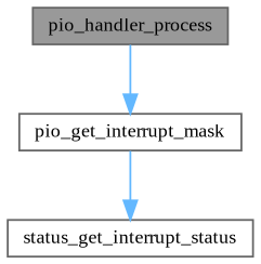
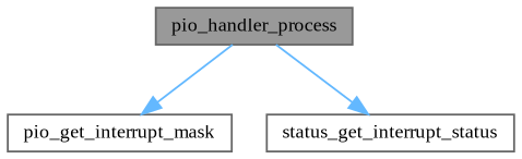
  digraph {
    fontname="Liberation Serif"
    rankdir=TB
    node [color=grey40 fillcolor=white fontname="Liberation Serif" fontsize=10 shape=box style=filled]
    edge [color=steelblue1 fontname="Liberation Serif" fontsize=10 labelfontname=FreeSans labelfontsize=10 style=solid]
    n1 [color=gray40 fillcolor=grey60 fontcolor=black height=0.2 label=pio_handler_process width=0.4]
    n2 [height=0.2 label=pio_get_interrupt_mask width=0.4]
    n3 [height=0.2 label=status_get_interrupt_status width=0.4]
    n1 -> n2
-   n2 -> n3
+   n1 -> n3
  }
